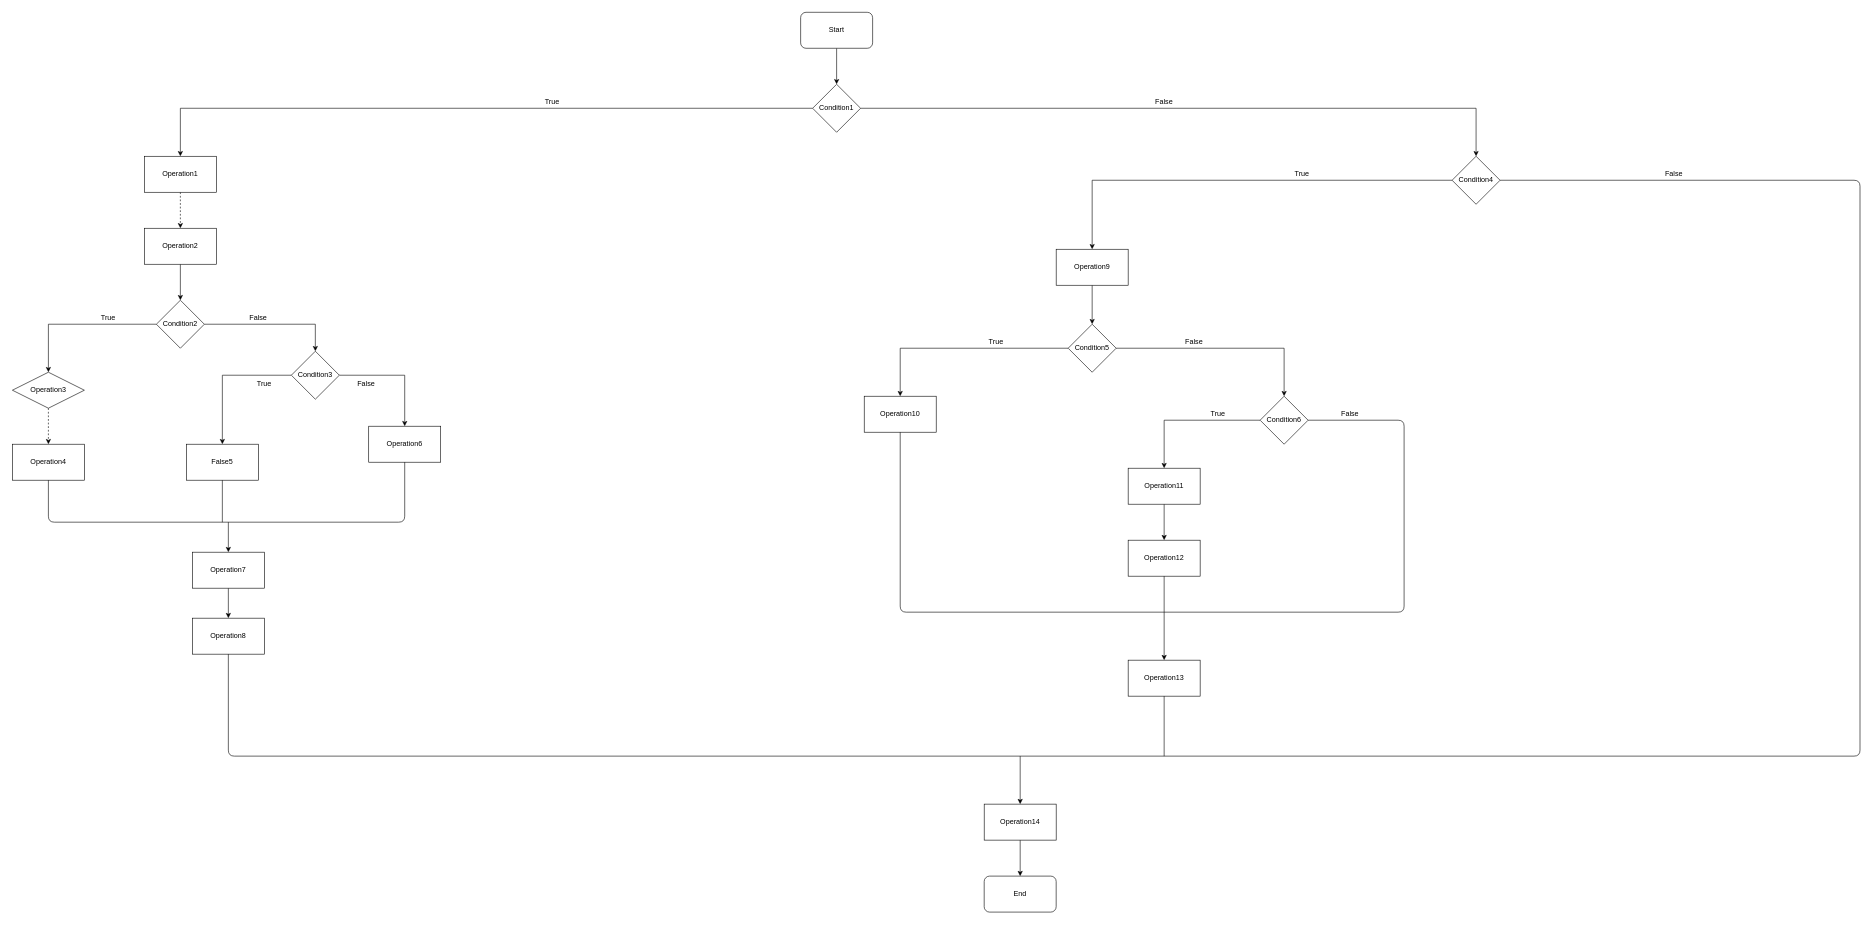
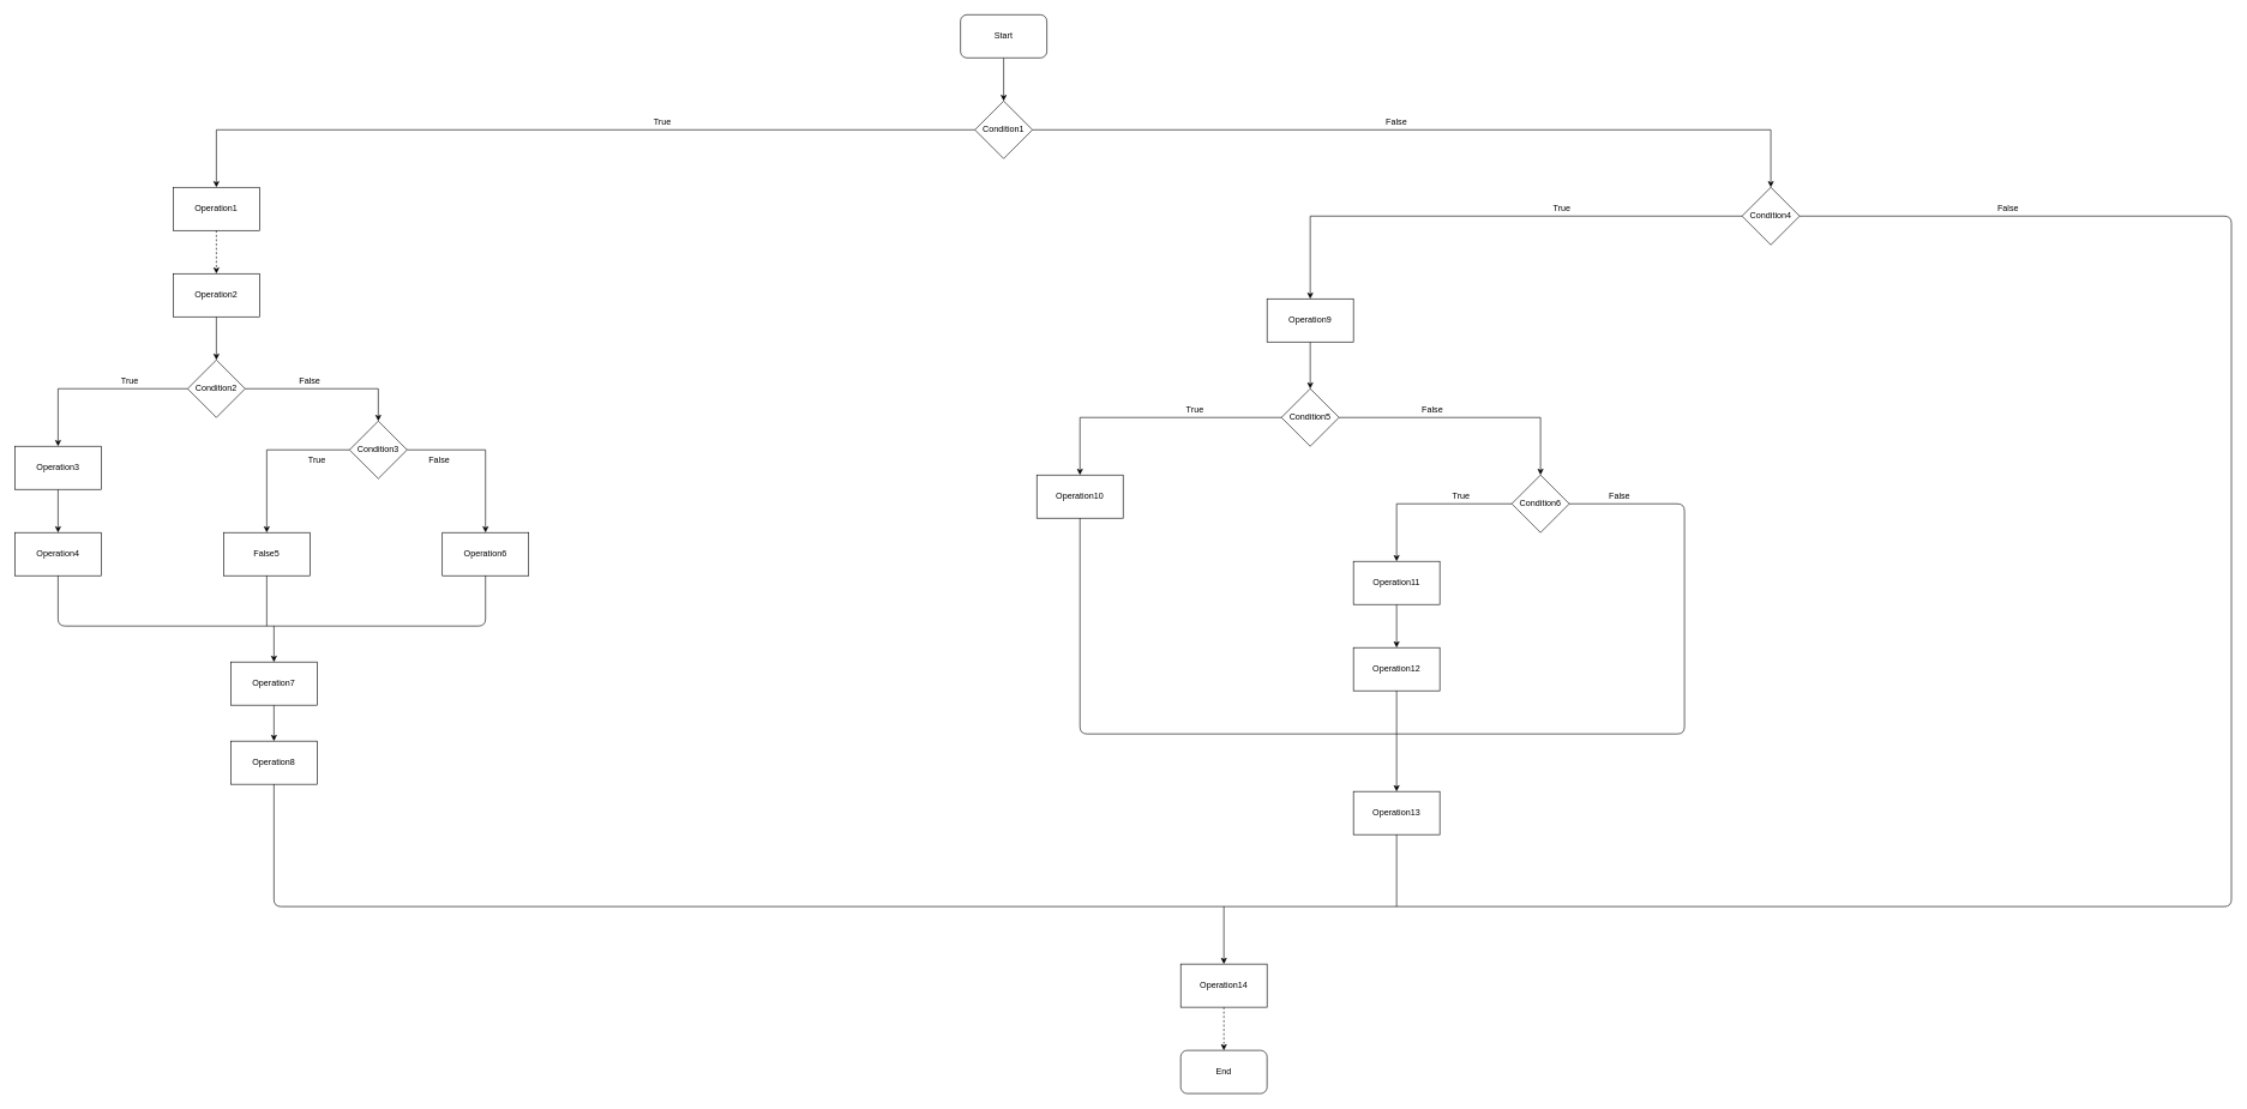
  <mxCell id="0" />
  <mxCell id="1" parent="0" />
  <mxCell id="2" style="edgeStyle=orthogonalEdgeStyle;rounded=0;orthogonalLoop=1;jettySize=auto;html=1;" edge="1" parent="1" source="3" target="6"><mxGeometry relative="1" as="geometry" /></mxCell>
  <mxCell id="3" value="Start" style="rounded=1;whiteSpace=wrap;html=1;" vertex="1" parent="1"><mxGeometry x="1334" y="20" width="120" height="60" as="geometry" /></mxCell>
  <mxCell id="4" style="edgeStyle=orthogonalEdgeStyle;rounded=0;orthogonalLoop=1;jettySize=auto;html=1;" edge="1" parent="1" source="6" target="8"><mxGeometry relative="1" as="geometry" /></mxCell>
  <mxCell id="5" style="edgeStyle=orthogonalEdgeStyle;rounded=0;orthogonalLoop=1;jettySize=auto;html=1;entryX=0.5;entryY=0;entryDx=0;entryDy=0;" edge="1" parent="1" source="6" target="29"><mxGeometry relative="1" as="geometry" /></mxCell>
  <mxCell id="6" value="Condition1" style="rhombus;whiteSpace=wrap;html=1;" vertex="1" parent="1"><mxGeometry x="1354" y="140" width="80" height="80" as="geometry" /></mxCell>
  <mxCell id="7" style="edgeStyle=orthogonalEdgeStyle;rounded=0;orthogonalLoop=1;jettySize=auto;html=1;dashed=1;" edge="1" parent="1" source="8" target="10"><mxGeometry relative="1" as="geometry" /></mxCell>
  <mxCell id="8" value="Operation1" style="rounded=0;whiteSpace=wrap;html=1;" vertex="1" parent="1"><mxGeometry x="240" y="260" width="120" height="60" as="geometry" /></mxCell>
  <mxCell id="9" style="edgeStyle=orthogonalEdgeStyle;rounded=0;orthogonalLoop=1;jettySize=auto;html=1;" edge="1" parent="1" source="10" target="13"><mxGeometry relative="1" as="geometry" /></mxCell>
  <mxCell id="10" value="Operation2" style="rounded=0;whiteSpace=wrap;html=1;" vertex="1" parent="1"><mxGeometry x="240" y="380" width="120" height="60" as="geometry" /></mxCell>
  <mxCell id="11" style="edgeStyle=orthogonalEdgeStyle;rounded=0;orthogonalLoop=1;jettySize=auto;html=1;" edge="1" parent="1" source="13" target="19"><mxGeometry relative="1" as="geometry" /></mxCell>
  <mxCell id="12" style="edgeStyle=orthogonalEdgeStyle;rounded=0;orthogonalLoop=1;jettySize=auto;html=1;entryX=0.5;entryY=0;entryDx=0;entryDy=0;" edge="1" parent="1" source="13" target="15"><mxGeometry relative="1" as="geometry" /></mxCell>
  <mxCell id="13" value="Condition2" style="rhombus;whiteSpace=wrap;html=1;" vertex="1" parent="1"><mxGeometry x="260" y="500" width="80" height="80" as="geometry" /></mxCell>
- <mxCell id="14" style="edgeStyle=orthogonalEdgeStyle;rounded=0;orthogonalLoop=1;jettySize=auto;html=1;dashed=1;" edge="1" parent="1" source="15" target="16"><mxGeometry relative="1" as="geometry" /></mxCell>
- <mxCell id="15" value="Operation3" style="rhombus;whiteSpace=wrap;html=1;" vertex="1" parent="1"><mxGeometry x="20" y="620" width="120" height="60" as="geometry" /></mxCell>
+ <mxCell id="14" style="edgeStyle=orthogonalEdgeStyle;rounded=0;orthogonalLoop=1;jettySize=auto;html=1;" edge="1" parent="1" source="15" target="16"><mxGeometry relative="1" as="geometry" /></mxCell>
+ <mxCell id="15" value="Operation3" style="rounded=0;whiteSpace=wrap;html=1;" vertex="1" parent="1"><mxGeometry x="20" y="620" width="120" height="60" as="geometry" /></mxCell>
  <mxCell id="16" value="Operation4" style="rounded=0;whiteSpace=wrap;html=1;" vertex="1" parent="1"><mxGeometry x="20" y="740" width="120" height="60" as="geometry" /></mxCell>
  <mxCell id="17" style="edgeStyle=orthogonalEdgeStyle;rounded=0;orthogonalLoop=1;jettySize=auto;html=1;" edge="1" parent="1" source="19" target="21"><mxGeometry relative="1" as="geometry" /></mxCell>
  <mxCell id="18" style="edgeStyle=orthogonalEdgeStyle;rounded=0;orthogonalLoop=1;jettySize=auto;html=1;" edge="1" parent="1" source="19" target="20"><mxGeometry relative="1" as="geometry" /></mxCell>
  <mxCell id="19" value="Condition3" style="rhombus;whiteSpace=wrap;html=1;" vertex="1" parent="1"><mxGeometry x="485" y="585" width="80" height="80" as="geometry" /></mxCell>
- <mxCell id="20" value="Operation6" style="rounded=0;whiteSpace=wrap;html=1;" vertex="1" parent="1"><mxGeometry x="614" y="710" width="120" height="60" as="geometry" /></mxCell>
+ <mxCell id="20" value="Operation6" style="rounded=0;whiteSpace=wrap;html=1;" vertex="1" parent="1"><mxGeometry x="614" y="740" width="120" height="60" as="geometry" /></mxCell>
  <mxCell id="21" value="False5" style="rounded=0;whiteSpace=wrap;html=1;" vertex="1" parent="1"><mxGeometry x="310" y="740" width="120" height="60" as="geometry" /></mxCell>
  <mxCell id="22" value="" style="endArrow=none;html=1;exitX=0.5;exitY=1;exitDx=0;exitDy=0;entryX=0.5;entryY=1;entryDx=0;entryDy=0;" edge="1" parent="1" source="16" target="20"><mxGeometry width="50" height="50" relative="1" as="geometry"><mxPoint x="80" y="790" as="sourcePoint" /><mxPoint x="510" y="770" as="targetPoint" /><Array as="points"><mxPoint x="80" y="870" /><mxPoint x="674" y="870" /></Array></mxGeometry></mxCell>
  <mxCell id="23" value="" style="endArrow=classic;html=1;" edge="1" parent="1" target="25"><mxGeometry width="50" height="50" relative="1" as="geometry"><mxPoint x="380" y="870" as="sourcePoint" /><mxPoint x="370" y="1250" as="targetPoint" /></mxGeometry></mxCell>
  <mxCell id="24" style="edgeStyle=orthogonalEdgeStyle;rounded=0;orthogonalLoop=1;jettySize=auto;html=1;" edge="1" parent="1" source="25" target="26"><mxGeometry relative="1" as="geometry" /></mxCell>
  <mxCell id="25" value="Operation7" style="rounded=0;whiteSpace=wrap;html=1;" vertex="1" parent="1"><mxGeometry x="320" y="920" width="120" height="60" as="geometry" /></mxCell>
  <mxCell id="26" value="Operation8" style="rounded=0;whiteSpace=wrap;html=1;" vertex="1" parent="1"><mxGeometry x="320" y="1030" width="120" height="60" as="geometry" /></mxCell>
  <mxCell id="27" value="" style="endArrow=none;html=1;exitX=0.5;exitY=1;exitDx=0;exitDy=0;" edge="1" parent="1" source="21"><mxGeometry width="50" height="50" relative="1" as="geometry"><mxPoint x="370" y="790" as="sourcePoint" /><mxPoint x="370" y="870" as="targetPoint" /></mxGeometry></mxCell>
  <mxCell id="28" style="edgeStyle=orthogonalEdgeStyle;rounded=0;orthogonalLoop=1;jettySize=auto;html=1;" edge="1" parent="1" source="29" target="31"><mxGeometry relative="1" as="geometry" /></mxCell>
  <mxCell id="29" value="Condition4" style="rhombus;whiteSpace=wrap;html=1;" vertex="1" parent="1"><mxGeometry x="2420" y="260" width="80" height="80" as="geometry" /></mxCell>
  <mxCell id="30" style="edgeStyle=orthogonalEdgeStyle;rounded=0;orthogonalLoop=1;jettySize=auto;html=1;" edge="1" parent="1" source="31" target="34"><mxGeometry relative="1" as="geometry" /></mxCell>
  <mxCell id="31" value="Operation9" style="rounded=0;whiteSpace=wrap;html=1;" vertex="1" parent="1"><mxGeometry x="1760" y="415" width="120" height="60" as="geometry" /></mxCell>
  <mxCell id="32" style="edgeStyle=orthogonalEdgeStyle;rounded=0;orthogonalLoop=1;jettySize=auto;html=1;" edge="1" parent="1" source="34" target="35"><mxGeometry relative="1" as="geometry" /></mxCell>
  <mxCell id="33" style="edgeStyle=orthogonalEdgeStyle;rounded=0;orthogonalLoop=1;jettySize=auto;html=1;" edge="1" parent="1" source="34" target="37"><mxGeometry relative="1" as="geometry" /></mxCell>
  <mxCell id="34" value="Condition5" style="rhombus;whiteSpace=wrap;html=1;" vertex="1" parent="1"><mxGeometry x="1780" y="540" width="80" height="80" as="geometry" /></mxCell>
  <mxCell id="35" value="Operation10" style="rounded=0;whiteSpace=wrap;html=1;" vertex="1" parent="1"><mxGeometry x="1440" y="660" width="120" height="60" as="geometry" /></mxCell>
  <mxCell id="36" style="edgeStyle=orthogonalEdgeStyle;rounded=0;orthogonalLoop=1;jettySize=auto;html=1;" edge="1" parent="1" source="37" target="39"><mxGeometry relative="1" as="geometry" /></mxCell>
  <mxCell id="37" value="Condition6" style="rhombus;whiteSpace=wrap;html=1;" vertex="1" parent="1"><mxGeometry x="2100" y="660" width="80" height="80" as="geometry" /></mxCell>
  <mxCell id="38" style="edgeStyle=orthogonalEdgeStyle;rounded=0;orthogonalLoop=1;jettySize=auto;html=1;" edge="1" parent="1" source="39" target="40"><mxGeometry relative="1" as="geometry" /></mxCell>
  <mxCell id="39" value="Operation11" style="rounded=0;whiteSpace=wrap;html=1;" vertex="1" parent="1"><mxGeometry x="1880" y="780" width="120" height="60" as="geometry" /></mxCell>
  <mxCell id="40" value="Operation12" style="rounded=0;whiteSpace=wrap;html=1;" vertex="1" parent="1"><mxGeometry x="1880" y="900" width="120" height="60" as="geometry" /></mxCell>
  <mxCell id="41" value="" style="endArrow=none;html=1;entryX=1;entryY=0.5;entryDx=0;entryDy=0;exitX=0.5;exitY=1;exitDx=0;exitDy=0;" edge="1" parent="1" source="35" target="37"><mxGeometry width="50" height="50" relative="1" as="geometry"><mxPoint x="1830" y="810" as="sourcePoint" /><mxPoint x="1880" y="760" as="targetPoint" /><Array as="points"><mxPoint x="1500" y="1020" /><mxPoint x="2340" y="1020" /><mxPoint x="2340" y="700" /></Array></mxGeometry></mxCell>
  <mxCell id="42" value="" style="endArrow=none;html=1;exitX=0.5;exitY=1;exitDx=0;exitDy=0;" edge="1" parent="1" source="40"><mxGeometry width="50" height="50" relative="1" as="geometry"><mxPoint x="1830" y="830" as="sourcePoint" /><mxPoint x="1940" y="1020" as="targetPoint" /></mxGeometry></mxCell>
  <mxCell id="43" value="Operation13" style="rounded=0;whiteSpace=wrap;html=1;" vertex="1" parent="1"><mxGeometry x="1880" y="1100" width="120" height="60" as="geometry" /></mxCell>
  <mxCell id="44" value="" style="endArrow=classic;html=1;" edge="1" parent="1" target="43"><mxGeometry width="50" height="50" relative="1" as="geometry"><mxPoint x="1940" y="1020" as="sourcePoint" /><mxPoint x="1880" y="900" as="targetPoint" /></mxGeometry></mxCell>
  <mxCell id="45" value="" style="endArrow=none;html=1;exitX=1;exitY=0.5;exitDx=0;exitDy=0;entryX=0.5;entryY=1;entryDx=0;entryDy=0;" edge="1" parent="1" source="29" target="26"><mxGeometry width="50" height="50" relative="1" as="geometry"><mxPoint x="2500" y="300" as="sourcePoint" /><mxPoint x="380" y="1090" as="targetPoint" /><Array as="points"><mxPoint x="3100" y="300" /><mxPoint x="3100" y="1260" /><mxPoint x="380" y="1260" /></Array></mxGeometry></mxCell>
  <mxCell id="46" value="" style="endArrow=none;html=1;exitX=0.5;exitY=1;exitDx=0;exitDy=0;" edge="1" parent="1" source="43"><mxGeometry width="50" height="50" relative="1" as="geometry"><mxPoint x="1970" y="1200" as="sourcePoint" /><mxPoint x="1940" y="1260" as="targetPoint" /></mxGeometry></mxCell>
- <mxCell id="47" style="edgeStyle=orthogonalEdgeStyle;rounded=0;orthogonalLoop=1;jettySize=auto;html=1;" edge="1" parent="1" source="48" target="62"><mxGeometry relative="1" as="geometry" /></mxCell>
+ <mxCell id="47" style="edgeStyle=orthogonalEdgeStyle;rounded=0;orthogonalLoop=1;jettySize=auto;html=1;dashed=1;" edge="1" parent="1" source="48" target="62"><mxGeometry relative="1" as="geometry" /></mxCell>
  <mxCell id="48" value="Operation14" style="rounded=0;whiteSpace=wrap;html=1;" vertex="1" parent="1"><mxGeometry x="1640" y="1340" width="120" height="60" as="geometry" /></mxCell>
  <mxCell id="49" value="" style="endArrow=classic;html=1;" edge="1" parent="1" target="48"><mxGeometry width="50" height="50" relative="1" as="geometry"><mxPoint x="1700" y="1260" as="sourcePoint" /><mxPoint x="1780" y="1140" as="targetPoint" /></mxGeometry></mxCell>
  <mxCell id="50" value="True" style="text;html=1;strokeColor=none;fillColor=none;align=center;verticalAlign=middle;whiteSpace=wrap;rounded=0;" vertex="1" parent="1"><mxGeometry x="2150" y="280" width="40" height="20" as="geometry" /></mxCell>
  <mxCell id="51" value="True" style="text;html=1;strokeColor=none;fillColor=none;align=center;verticalAlign=middle;whiteSpace=wrap;rounded=0;" vertex="1" parent="1"><mxGeometry x="2010" y="680" width="40" height="20" as="geometry" /></mxCell>
  <mxCell id="52" value="True" style="text;html=1;strokeColor=none;fillColor=none;align=center;verticalAlign=middle;whiteSpace=wrap;rounded=0;" vertex="1" parent="1"><mxGeometry x="1640" y="560" width="40" height="20" as="geometry" /></mxCell>
  <mxCell id="53" value="True" style="text;html=1;strokeColor=none;fillColor=none;align=center;verticalAlign=middle;whiteSpace=wrap;rounded=0;" vertex="1" parent="1"><mxGeometry x="420" y="630" width="40" height="20" as="geometry" /></mxCell>
  <mxCell id="54" value="True" style="text;html=1;strokeColor=none;fillColor=none;align=center;verticalAlign=middle;whiteSpace=wrap;rounded=0;" vertex="1" parent="1"><mxGeometry x="160" y="520" width="40" height="20" as="geometry" /></mxCell>
  <mxCell id="55" value="True" style="text;html=1;strokeColor=none;fillColor=none;align=center;verticalAlign=middle;whiteSpace=wrap;rounded=0;" vertex="1" parent="1"><mxGeometry x="900" y="160" width="40" height="20" as="geometry" /></mxCell>
  <mxCell id="56" value="False" style="text;html=1;strokeColor=none;fillColor=none;align=center;verticalAlign=middle;whiteSpace=wrap;rounded=0;" vertex="1" parent="1"><mxGeometry x="2230" y="680" width="40" height="20" as="geometry" /></mxCell>
  <mxCell id="57" value="False" style="text;html=1;strokeColor=none;fillColor=none;align=center;verticalAlign=middle;whiteSpace=wrap;rounded=0;" vertex="1" parent="1"><mxGeometry x="2770" y="280" width="40" height="20" as="geometry" /></mxCell>
  <mxCell id="58" value="False" style="text;html=1;strokeColor=none;fillColor=none;align=center;verticalAlign=middle;whiteSpace=wrap;rounded=0;" vertex="1" parent="1"><mxGeometry x="1920" y="160" width="40" height="20" as="geometry" /></mxCell>
  <mxCell id="59" value="False" style="text;html=1;strokeColor=none;fillColor=none;align=center;verticalAlign=middle;whiteSpace=wrap;rounded=0;" vertex="1" parent="1"><mxGeometry x="1970" y="560" width="40" height="20" as="geometry" /></mxCell>
  <mxCell id="60" value="False" style="text;html=1;strokeColor=none;fillColor=none;align=center;verticalAlign=middle;whiteSpace=wrap;rounded=0;" vertex="1" parent="1"><mxGeometry x="590" y="630" width="40" height="20" as="geometry" /></mxCell>
  <mxCell id="61" value="False" style="text;html=1;strokeColor=none;fillColor=none;align=center;verticalAlign=middle;whiteSpace=wrap;rounded=0;" vertex="1" parent="1"><mxGeometry x="410" y="520" width="40" height="20" as="geometry" /></mxCell>
  <mxCell id="62" value="End" style="rounded=1;whiteSpace=wrap;html=1;" vertex="1" parent="1"><mxGeometry x="1640" y="1460" width="120" height="60" as="geometry" /></mxCell>
